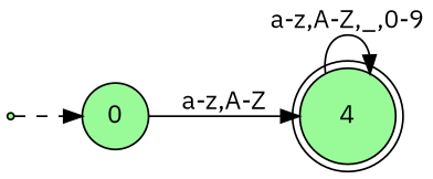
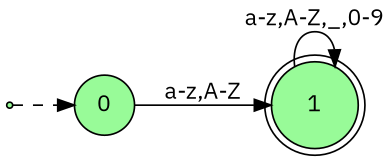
  digraph {
    rankdir=LR
    fontname="IBM Plex Sans"
    node [style=filled fillcolor=palegreen fontname="IBM Plex Sans"]
    edge [style=solid fontname="IBM Plex Sans"]
    x [shape=point]
    0 [shape=circle]
-   1 [shape=doublecircle label=4]
+   1 [shape=doublecircle]
    x -> 0 [style=dashed]
    0 -> 1 [label="a-z,A-Z"]
    1 -> 1 [label="a-z,A-Z,_,0-9"]
  }
